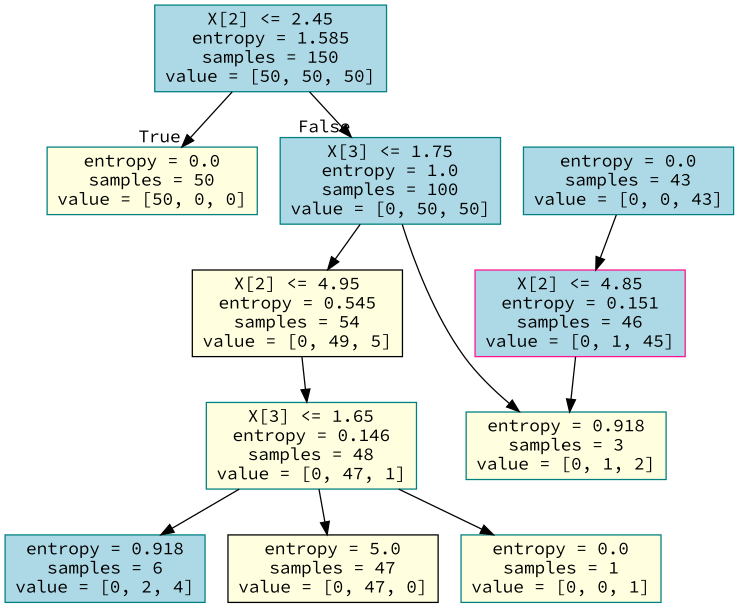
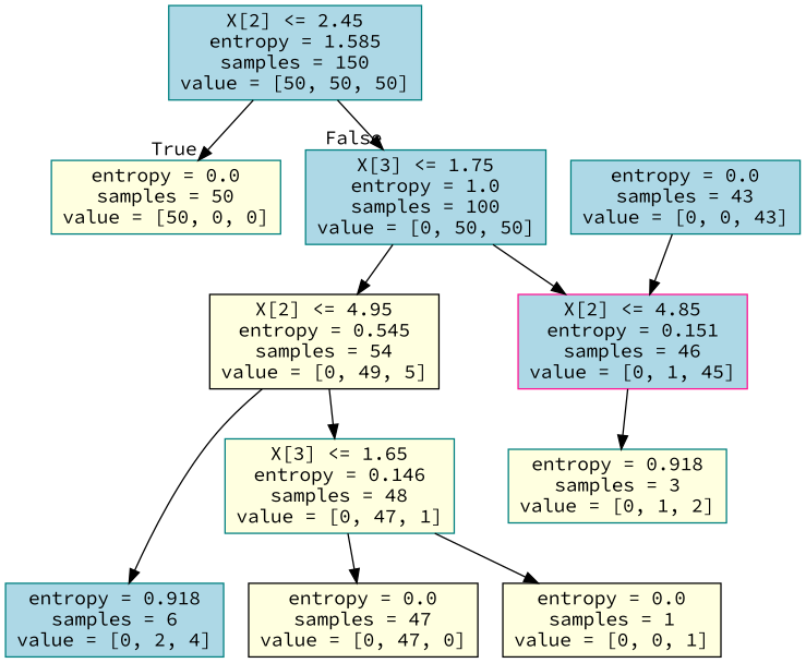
  digraph {
    fontname="Source Code Pro"
    node [color=teal fillcolor=lightyellow fontname="Source Code Pro" shape=box style=filled]
    edge [fontname="Source Code Pro"]
    n1 [fillcolor=lightblue label="X[2] <= 2.45\nentropy = 1.585\nsamples = 150\nvalue = [50, 50, 50]"]
    n2 [label="entropy = 0.0\nsamples = 50\nvalue = [50, 0, 0]"]
    n3 [fillcolor=lightblue label="X[3] <= 1.75\nentropy = 1.0\nsamples = 100\nvalue = [0, 50, 50]"]
    n4 [color=black label="X[2] <= 4.95\nentropy = 0.545\nsamples = 54\nvalue = [0, 49, 5]"]
    n5 [color=deeppink fillcolor=lightblue label="X[2] <= 4.85\nentropy = 0.151\nsamples = 46\nvalue = [0, 1, 45]"]
    n6 [label="X[3] <= 1.65\nentropy = 0.146\nsamples = 48\nvalue = [0, 47, 1]"]
    n7 [fillcolor=lightblue label="entropy = 0.918\nsamples = 6\nvalue = [0, 2, 4]"]
    n8 [label="entropy = 0.918\nsamples = 3\nvalue = [0, 1, 2]"]
-   n9 [color=black label="entropy = 5.0\nsamples = 47\nvalue = [0, 47, 0]"]
-   n10 [label="entropy = 0.0\nsamples = 1\nvalue = [0, 0, 1]"]
+   n9 [color=black label="entropy = 0.0\nsamples = 47\nvalue = [0, 47, 0]"]
+   n10 [color=black label="entropy = 0.0\nsamples = 1\nvalue = [0, 0, 1]"]
    n11 [fillcolor=lightblue label="entropy = 0.0\nsamples = 43\nvalue = [0, 0, 43]"]
    n1 -> n2 [headlabel=True labelangle=45 labeldistance=2.5]
    n1 -> n3 [headlabel=False labelangle=-45 labeldistance=2.5]
    n3 -> n4
-   n3 -> n8
+   n3 -> n5
    n4 -> n6
-   n6 -> n7
+   n4 -> n7
    n5 -> n8
    n6 -> n9
    n6 -> n10
    n11 -> n5
  }
